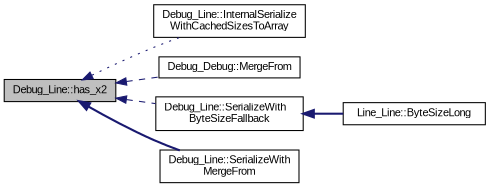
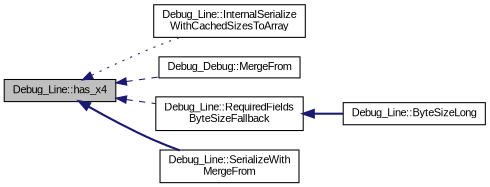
  digraph {
    fontname="Liberation Sans"
    rankdir=LR
    node [color=black fillcolor=white fontname="Liberation Sans" fontsize=10 shape=record style=filled]
    edge [color=midnightblue dir=back fontname="Liberation Sans" fontsize=10 labelfontname=Helvetica labelfontsize=10 style=dashed]
-   n1 [fillcolor=grey75 fontcolor=black height=0.2 label="Debug_Line::has_x2" width=0.4]
+   n1 [fillcolor=grey75 fontcolor=black height=0.2 label="Debug_Line::has_x4" width=0.4]
    n2 [height=0.2 label="Debug_Line::InternalSerialize\lWithCachedSizesToArray" width=0.4]
    n3 [height=0.2 label="Debug_Debug::MergeFrom" width=0.4]
-   n4 [height=0.2 label="Debug_Line::SerializeWith\lByteSizeFallback" width=0.4]
+   n4 [height=0.2 label="Debug_Line::RequiredFields\lByteSizeFallback" width=0.4]
    n5 [height=0.2 label="Debug_Line::SerializeWith\lMergeFrom" width=0.4]
-   n6 [height=0.2 label="Line_Line::ByteSizeLong" width=0.4]
+   n6 [height=0.2 label="Debug_Line::ByteSizeLong" width=0.4]
    n1 -> n2 [style=dotted]
    n1 -> n3
    n1 -> n4
    n1 -> n5 [style=bold]
    n4 -> n6 [style=bold]
  }
